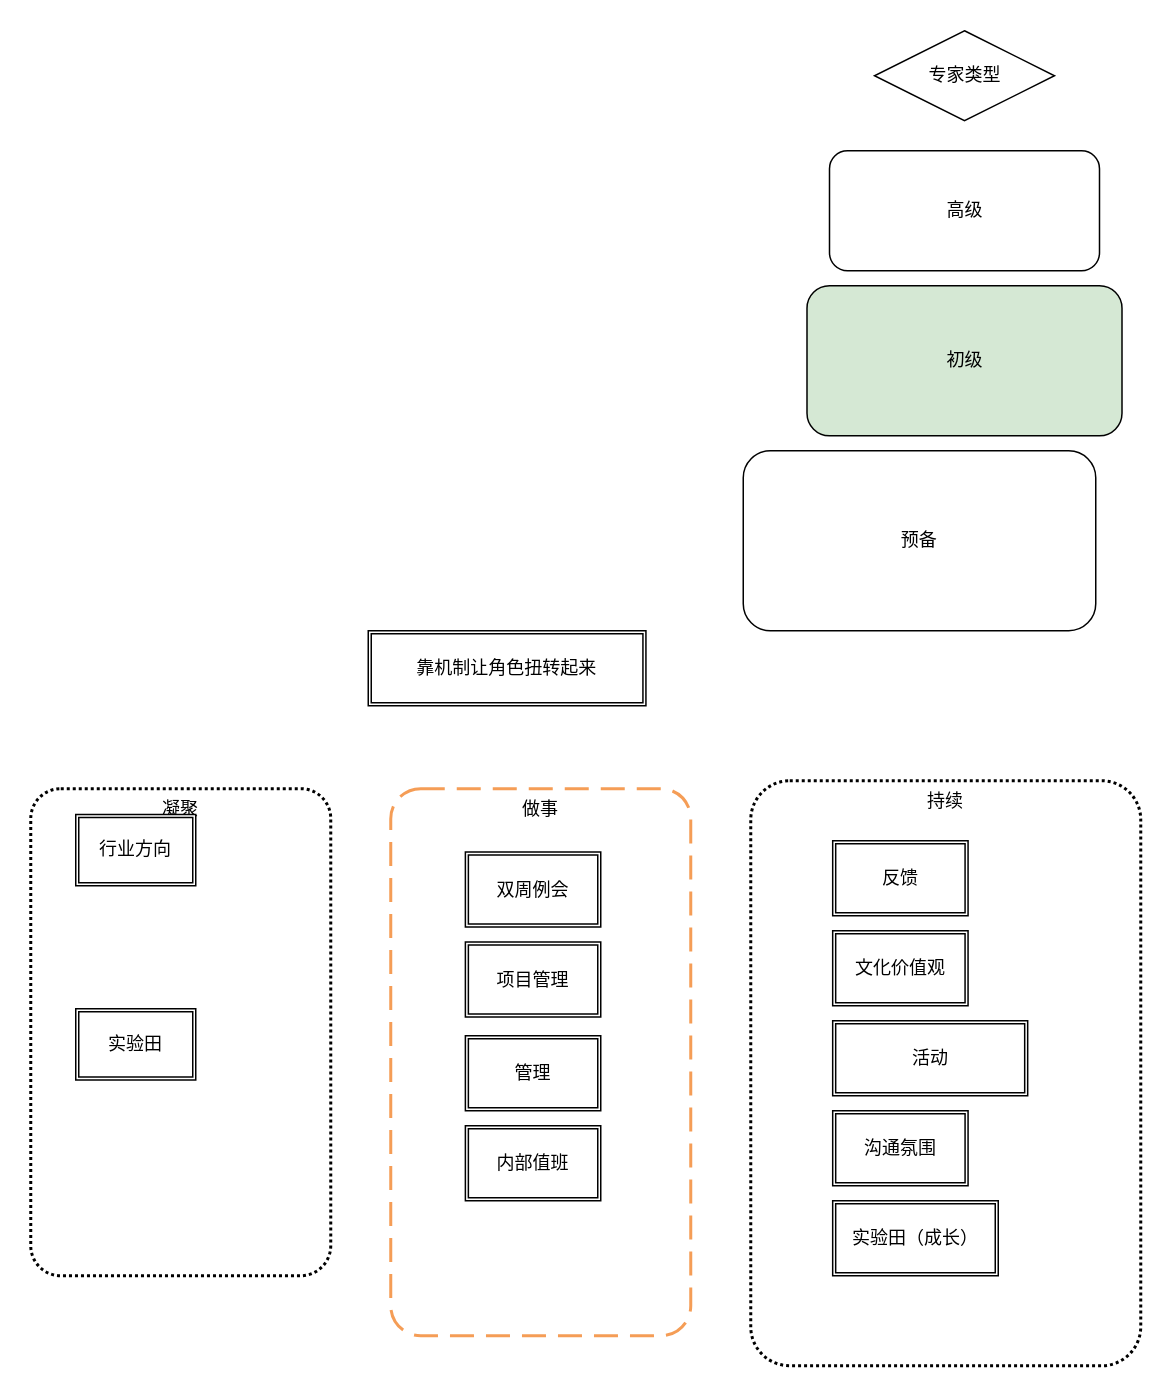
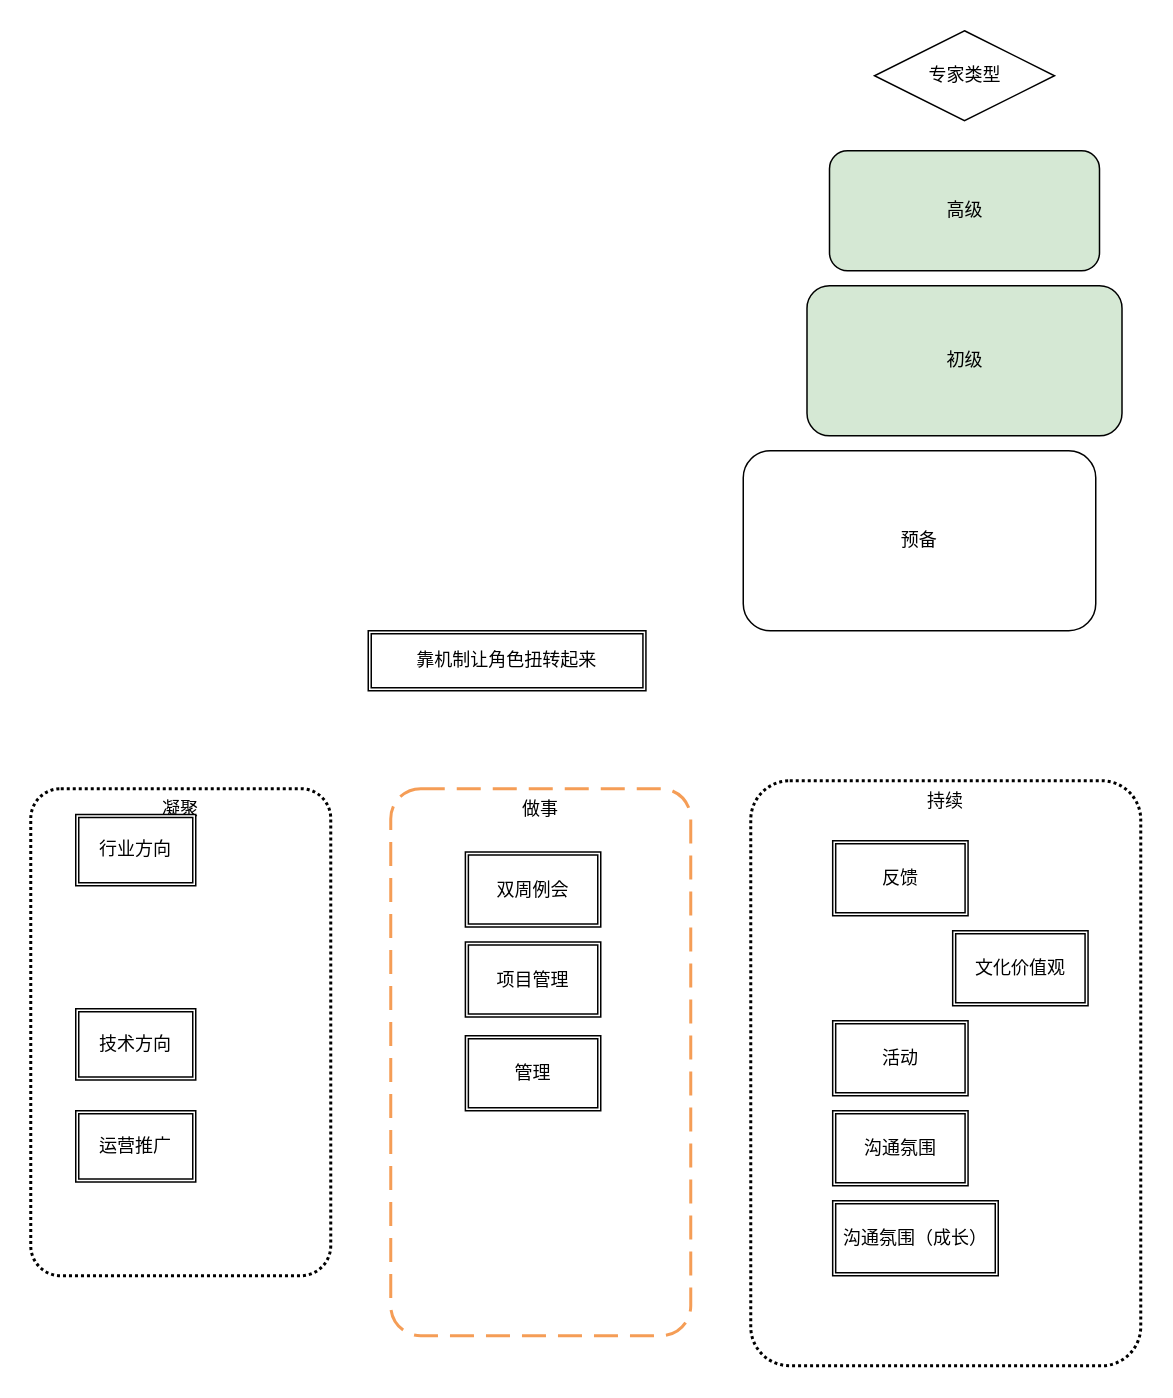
  <mxCell id="0" />
  <mxCell id="1" parent="0" />
  <mxCell id="2" value="凝聚" style="rounded=1;arcSize=10;dashed=1;fillColor=none;gradientColor=none;dashPattern=1 1;strokeWidth=2;verticalAlign=top;" vertex="1" parent="1"><mxGeometry x="20" y="525.25" width="200" height="324.75" as="geometry" /></mxCell>
  <mxCell id="3" value="做事" style="rounded=1;arcSize=10;dashed=1;strokeColor=#F59D56;fillColor=none;gradientColor=none;dashPattern=8 4;strokeWidth=2;verticalAlign=top;" vertex="1" parent="1"><mxGeometry x="260" y="525.25" width="200" height="364.75" as="geometry" /></mxCell>
- <mxCell id="4" value="高级" style="rounded=1;whiteSpace=wrap;html=1;" vertex="1" parent="1"><mxGeometry x="552.5" y="100" width="180" height="80" as="geometry" /></mxCell>
+ <mxCell id="4" value="高级" style="rounded=1;whiteSpace=wrap;html=1;fillColor=#d5e8d4;" vertex="1" parent="1"><mxGeometry x="552.5" y="100" width="180" height="80" as="geometry" /></mxCell>
  <mxCell id="5" value="专家类型" style="rhombus;whiteSpace=wrap;html=1;" vertex="1" parent="1"><mxGeometry x="582.5" y="20" width="120" height="60" as="geometry" /></mxCell>
  <mxCell id="6" value="初级" style="rounded=1;whiteSpace=wrap;html=1;fillColor=#d5e8d4;" vertex="1" parent="1"><mxGeometry x="537.5" y="190" width="210" height="100" as="geometry" /></mxCell>
  <mxCell id="7" value="预备" style="rounded=1;whiteSpace=wrap;html=1;" vertex="1" parent="1"><mxGeometry x="495" y="300" width="235" height="120" as="geometry" /></mxCell>
  <mxCell id="8" value="行业方向" style="shape=ext;double=1;rounded=0;whiteSpace=wrap;html=1;" vertex="1" parent="1"><mxGeometry x="50" y="542.5" width="80" height="47.5" as="geometry" /></mxCell>
  <mxCell id="9" value="双周例会" style="shape=ext;double=1;rounded=0;whiteSpace=wrap;html=1;" vertex="1" parent="1"><mxGeometry x="309.75" y="567.5" width="90.25" height="50" as="geometry" /></mxCell>
  <mxCell id="10" value="项目管理" style="shape=ext;double=1;rounded=0;whiteSpace=wrap;html=1;" vertex="1" parent="1"><mxGeometry x="309.75" y="627.5" width="90.25" height="50" as="geometry" /></mxCell>
  <mxCell id="11" value="持续" style="rounded=1;arcSize=10;dashed=1;fillColor=none;gradientColor=none;dashPattern=1 1;strokeWidth=2;verticalAlign=top;" vertex="1" parent="1"><mxGeometry x="500" y="520" width="260" height="390" as="geometry" /></mxCell>
  <mxCell id="12" value="反馈" style="shape=ext;double=1;rounded=0;whiteSpace=wrap;html=1;" vertex="1" parent="1"><mxGeometry x="554.63" y="560" width="90.25" height="50" as="geometry" /></mxCell>
- <mxCell id="13" value="文化价值观" style="shape=ext;double=1;rounded=0;whiteSpace=wrap;html=1;" vertex="1" parent="1"><mxGeometry x="554.62" y="620" width="90.25" height="50" as="geometry" /></mxCell>
- <mxCell id="14" value="活动" style="shape=ext;double=1;rounded=0;whiteSpace=wrap;html=1;" vertex="1" parent="1"><mxGeometry x="554.62" y="680" width="130" height="50" as="geometry" /></mxCell>
+ <mxCell id="13" value="文化价值观" style="shape=ext;double=1;rounded=0;whiteSpace=wrap;html=1;" vertex="1" parent="1"><mxGeometry x="634.62" y="620" width="90.25" height="50" as="geometry" /></mxCell>
+ <mxCell id="14" value="活动" style="shape=ext;double=1;rounded=0;whiteSpace=wrap;html=1;" vertex="1" parent="1"><mxGeometry x="554.62" y="680" width="90.25" height="50" as="geometry" /></mxCell>
  <mxCell id="15" value="沟通氛围" style="shape=ext;double=1;rounded=0;whiteSpace=wrap;html=1;" vertex="1" parent="1"><mxGeometry x="554.63" y="740" width="90.25" height="50" as="geometry" /></mxCell>
- <mxCell id="16" value="实验田（成长）" style="shape=ext;double=1;rounded=0;whiteSpace=wrap;html=1;" vertex="1" parent="1"><mxGeometry x="554.62" y="800" width="110.38" height="50" as="geometry" /></mxCell>
+ <mxCell id="16" value="沟通氛围（成长）" style="shape=ext;double=1;rounded=0;whiteSpace=wrap;html=1;" vertex="1" parent="1"><mxGeometry x="554.62" y="800" width="110.38" height="50" as="geometry" /></mxCell>
  <mxCell id="17" value="管理" style="shape=ext;double=1;rounded=0;whiteSpace=wrap;html=1;" vertex="1" parent="1"><mxGeometry x="309.75" y="690" width="90.25" height="50" as="geometry" /></mxCell>
- <mxCell id="18" value="内部值班" style="shape=ext;double=1;rounded=0;whiteSpace=wrap;html=1;" vertex="1" parent="1"><mxGeometry x="309.75" y="750" width="90.25" height="50" as="geometry" /></mxCell>
- <mxCell id="19" value="靠机制让角色扭转起来" style="shape=ext;double=1;rounded=0;whiteSpace=wrap;html=1;" vertex="1" parent="1"><mxGeometry x="245" y="420" width="185.12" height="50" as="geometry" /></mxCell>
- <mxCell id="20" value="实验田" style="shape=ext;double=1;rounded=0;whiteSpace=wrap;html=1;" vertex="1" parent="1"><mxGeometry x="50" y="672" width="80" height="47.5" as="geometry" /></mxCell>
+ <mxCell id="19" value="靠机制让角色扭转起来" style="shape=ext;double=1;rounded=0;whiteSpace=wrap;html=1;" vertex="1" parent="1"><mxGeometry x="245" y="420" width="185.12" height="40" as="geometry" /></mxCell>
+ <mxCell id="20" value="技术方向" style="shape=ext;double=1;rounded=0;whiteSpace=wrap;html=1;" vertex="1" parent="1"><mxGeometry x="50" y="672" width="80" height="47.5" as="geometry" /></mxCell>
+ <mxCell id="21" value="运营推广" style="shape=ext;double=1;rounded=0;whiteSpace=wrap;html=1;" vertex="1" parent="1"><mxGeometry x="50" y="740" width="80" height="47.5" as="geometry" /></mxCell>
